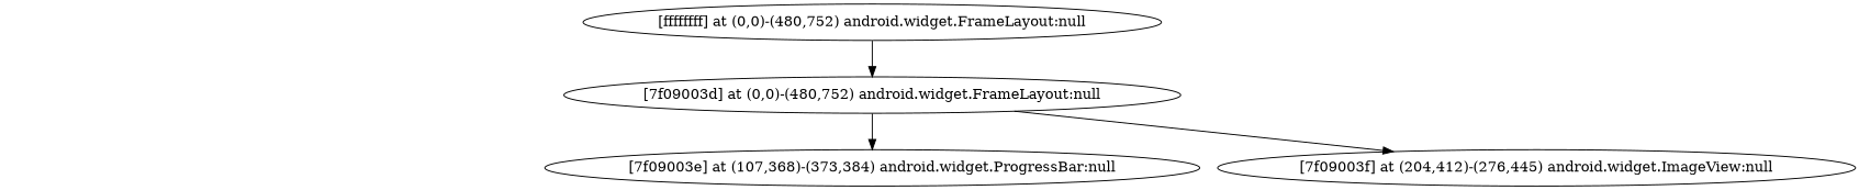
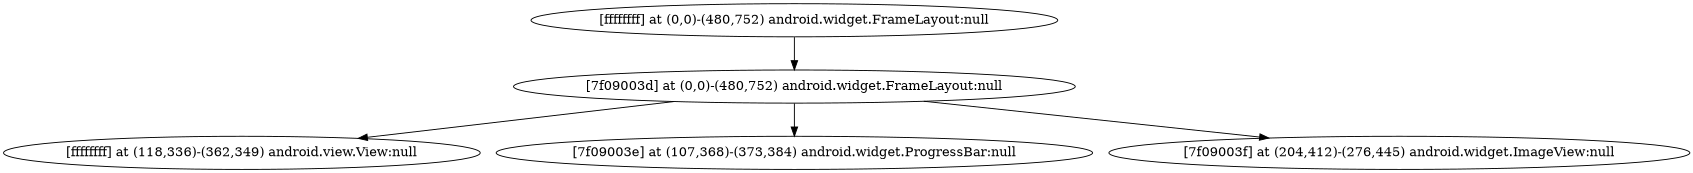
  strict digraph {
    fontname="DejaVu Serif"
    node [fontname="DejaVu Serif"]
    edge [fontname="DejaVu Serif"]
    n1 [label="[ffffffff] at (0,0)-(480,752) android.widget.FrameLayout:null"]
    n2 [label="[7f09003d] at (0,0)-(480,752) android.widget.FrameLayout:null"]
+   n3 [label="[ffffffff] at (118,336)-(362,349) android.view.View:null"]
    n4 [label="[7f09003e] at (107,368)-(373,384) android.widget.ProgressBar:null"]
    n5 [label="[7f09003f] at (204,412)-(276,445) android.widget.ImageView:null"]
    n1 -> n2
+   n2 -> n3
    n2 -> n4
    n2 -> n5
  }
